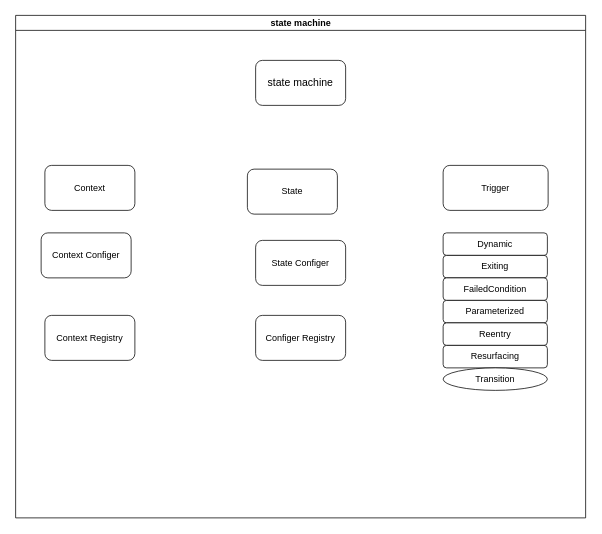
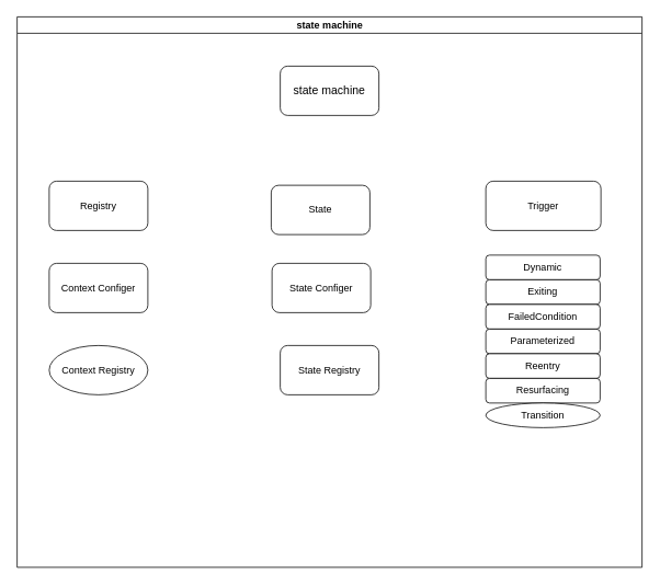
  <mxCell id="0" />
  <mxCell id="1" parent="0" />
  <mxCell id="2" value="state machine" style="swimlane;html=1;startSize=20;horizontal=1;containerType=tree;glass=0;" parent="1" vertex="1"><mxGeometry x="20" y="20" width="760" height="670" as="geometry"><mxRectangle x="40" y="20" width="120" height="30" as="alternateBounds" /></mxGeometry></mxCell>
  <mxCell id="3" value="&lt;font style=&quot;font-size: 14px;&quot;&gt;state machine&lt;/font&gt;" style="rounded=1;whiteSpace=wrap;html=1;" vertex="1" parent="2"><mxGeometry x="320" y="60" width="120" height="60" as="geometry" /></mxCell>
  <mxCell id="4" value="State" style="rounded=1;whiteSpace=wrap;html=1;" vertex="1" parent="2"><mxGeometry x="309" y="205" width="120" height="60" as="geometry" /></mxCell>
- <mxCell id="5" value="Context" style="rounded=1;whiteSpace=wrap;html=1;" vertex="1" parent="2"><mxGeometry x="39" y="200" width="120" height="60" as="geometry" /></mxCell>
+ <mxCell id="5" value="Registry" style="rounded=1;whiteSpace=wrap;html=1;" vertex="1" parent="2"><mxGeometry x="39" y="200" width="120" height="60" as="geometry" /></mxCell>
  <mxCell id="6" value="Trigger" style="rounded=1;whiteSpace=wrap;html=1;" vertex="1" parent="2"><mxGeometry x="570" y="200" width="140" height="60" as="geometry" /></mxCell>
- <mxCell id="7" value="Context Configer" style="rounded=1;whiteSpace=wrap;html=1;" vertex="1" parent="2"><mxGeometry x="34" y="290" width="120" height="60" as="geometry" /></mxCell>
- <mxCell id="8" value="Context Registry" style="rounded=1;whiteSpace=wrap;html=1;" vertex="1" parent="2"><mxGeometry x="39" y="400" width="120" height="60" as="geometry" /></mxCell>
- <mxCell id="9" value="State Configer" style="rounded=1;whiteSpace=wrap;html=1;" vertex="1" parent="2"><mxGeometry x="320" y="300" width="120" height="60" as="geometry" /></mxCell>
- <mxCell id="10" value="Configer Registry" style="rounded=1;whiteSpace=wrap;html=1;" vertex="1" parent="2"><mxGeometry x="320" y="400" width="120" height="60" as="geometry" /></mxCell>
+ <mxCell id="7" value="Context Configer" style="rounded=1;whiteSpace=wrap;html=1;" vertex="1" parent="2"><mxGeometry x="39" y="300" width="120" height="60" as="geometry" /></mxCell>
+ <mxCell id="8" value="Context Registry" style="ellipse;whiteSpace=wrap;html=1;" vertex="1" parent="2"><mxGeometry x="39" y="400" width="120" height="60" as="geometry" /></mxCell>
+ <mxCell id="9" value="State Configer" style="rounded=1;whiteSpace=wrap;html=1;" vertex="1" parent="2"><mxGeometry x="310" y="300" width="120" height="60" as="geometry" /></mxCell>
+ <mxCell id="10" value="State Registry" style="rounded=1;whiteSpace=wrap;html=1;" vertex="1" parent="2"><mxGeometry x="320" y="400" width="120" height="60" as="geometry" /></mxCell>
  <mxCell id="11" value="Dynamic" style="rounded=1;whiteSpace=wrap;html=1;" vertex="1" parent="2"><mxGeometry x="570" y="290" width="139" height="30" as="geometry" /></mxCell>
  <mxCell id="12" value="Exiting" style="rounded=1;whiteSpace=wrap;html=1;" vertex="1" parent="2"><mxGeometry x="570" y="320" width="139" height="30" as="geometry" /></mxCell>
  <mxCell id="13" value="FailedCondition" style="rounded=1;whiteSpace=wrap;html=1;" vertex="1" parent="2"><mxGeometry x="570" y="350" width="139" height="30" as="geometry" /></mxCell>
  <mxCell id="14" value="Parameterized" style="rounded=1;whiteSpace=wrap;html=1;" vertex="1" parent="2"><mxGeometry x="570" y="380" width="139" height="30" as="geometry" /></mxCell>
  <mxCell id="15" value="Reentry" style="rounded=1;whiteSpace=wrap;html=1;" vertex="1" parent="2"><mxGeometry x="570" y="410" width="139" height="30" as="geometry" /></mxCell>
  <mxCell id="16" value="Resurfacing" style="rounded=1;whiteSpace=wrap;html=1;" vertex="1" parent="2"><mxGeometry x="570" y="440" width="139" height="30" as="geometry" /></mxCell>
  <mxCell id="17" value="Transition" style="ellipse;whiteSpace=wrap;html=1;" vertex="1" parent="2"><mxGeometry x="570" y="470" width="139" height="30" as="geometry" /></mxCell>
